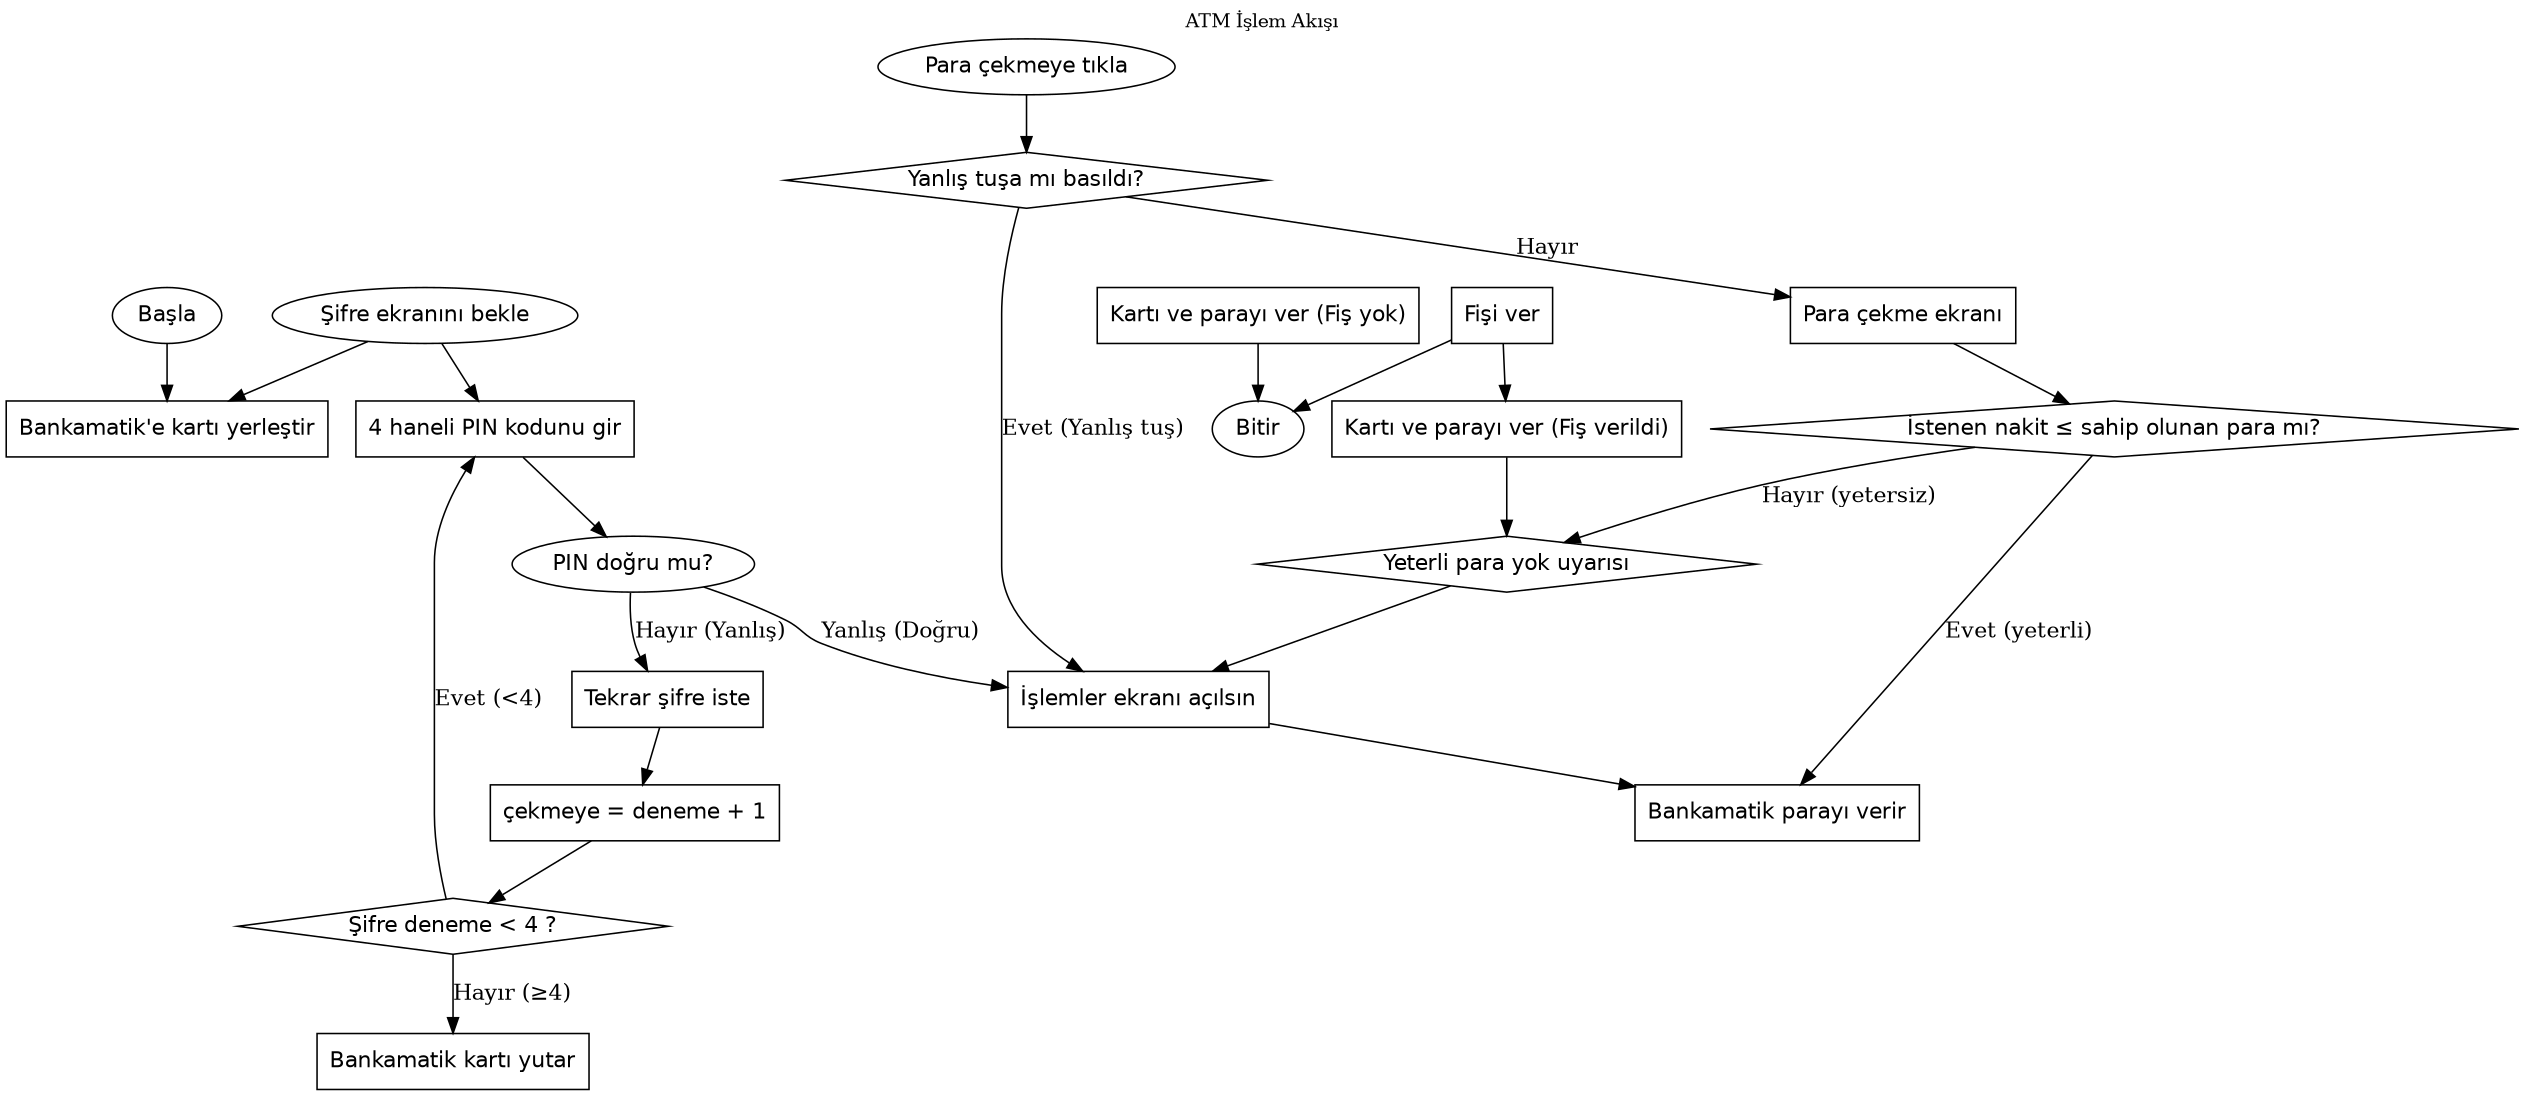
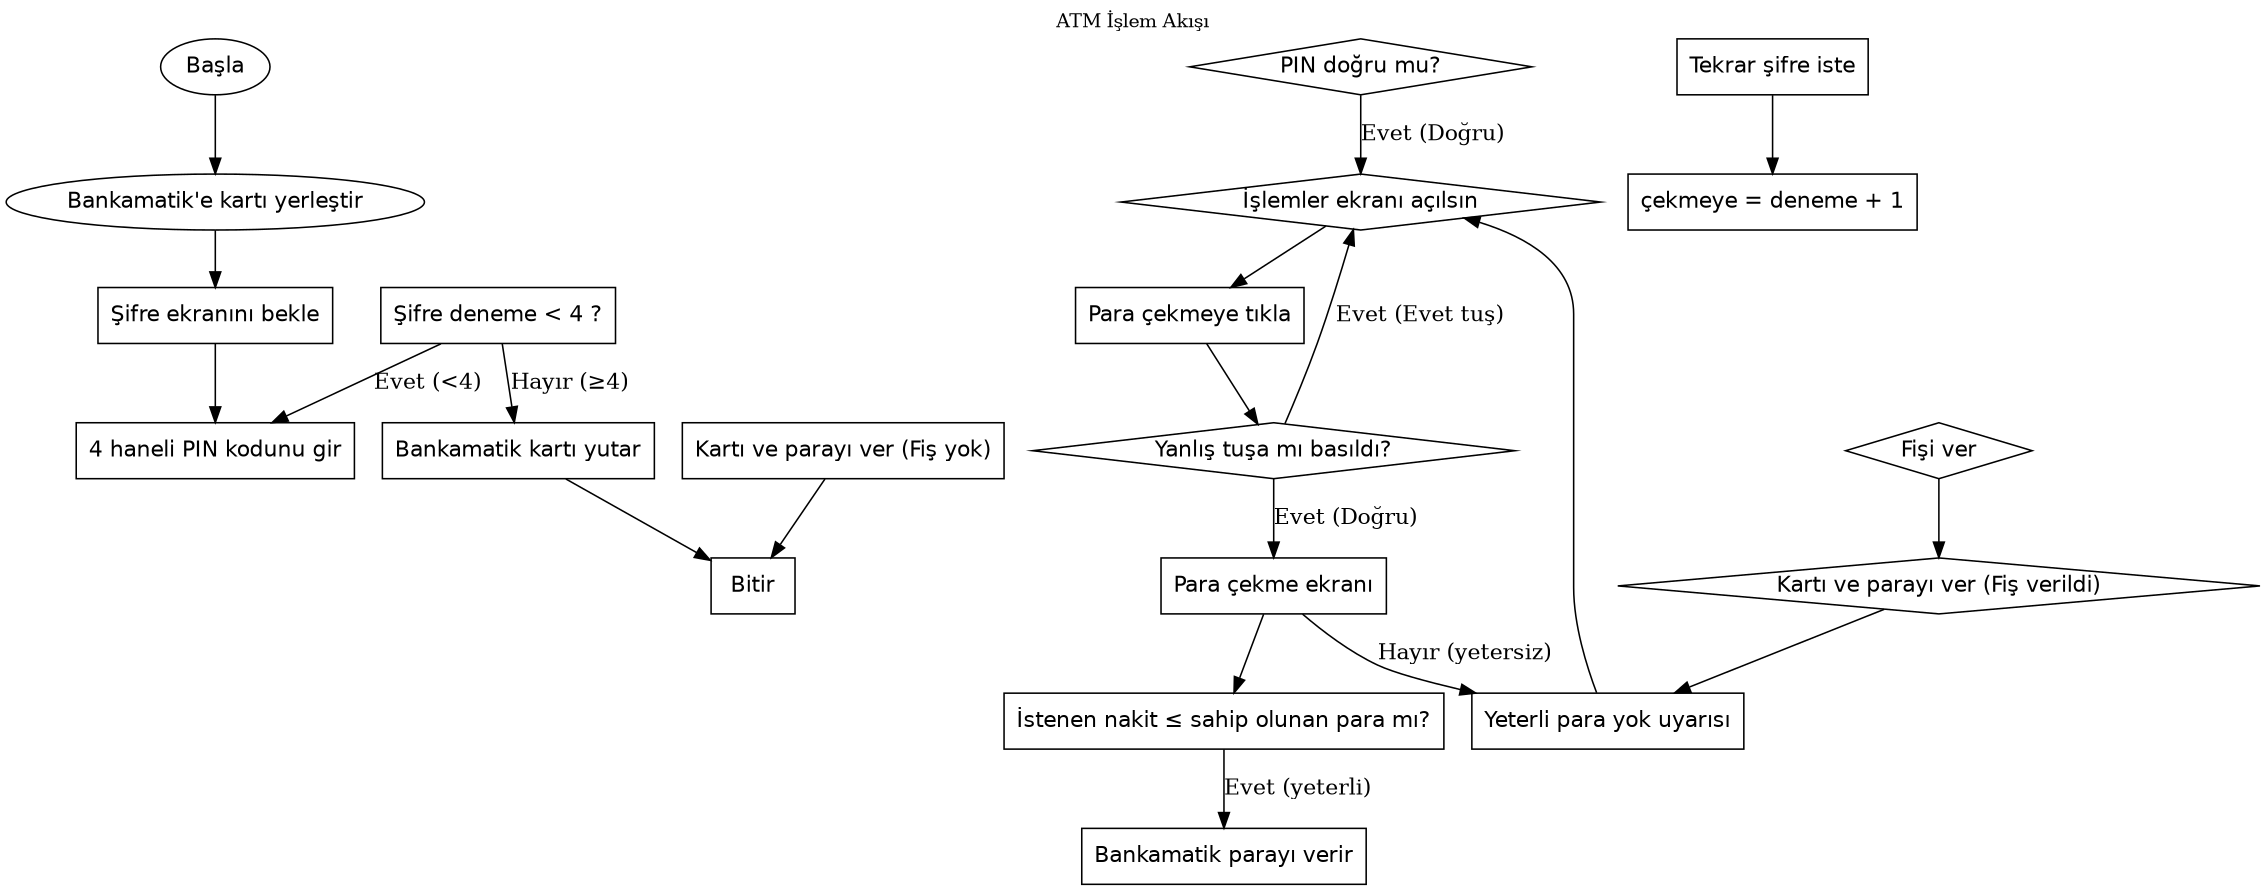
  digraph {
    fontsize=12
    label="ATM İşlem Akışı"
    labelloc=t
    rankdir=TB
    node [fontname=Helvetica shape=box]
    n1 [label="Başla" shape=oval]
-   n2 [label="Bankamatik'e kartı yerleştir"]
-   n3 [label="Şifre ekranını bekle" shape=ellipse]
+   n2 [label="Bankamatik'e kartı yerleştir" shape=ellipse]
+   n3 [label="Şifre ekranını bekle"]
    n4 [label="4 haneli PIN kodunu gir"]
-   n5 [label="PIN doğru mu?" shape=ellipse]
+   n5 [label="PIN doğru mu?" shape=diamond]
    n6 [label="Tekrar şifre iste"]
-   n7 [label="İşlemler ekranı açılsın"]
+   n7 [label="İşlemler ekranı açılsın" shape=diamond]
    n8 [label="çekmeye = deneme + 1"]
-   n9 [label="Para çekmeye tıkla" shape=ellipse]
-   n10 [label="Şifre deneme < 4 ?" shape=diamond]
+   n9 [label="Para çekmeye tıkla"]
+   n10 [label="Şifre deneme < 4 ?"]
    n11 [label="Bankamatik kartı yutar"]
-   n12 [label=Bitir shape=oval]
+   n12 [label=Bitir]
    n13 [label="Yanlış tuşa mı basıldı?" shape=diamond]
    n14 [label="Para çekme ekranı"]
-   n15 [label="İstenen nakit ≤ sahip olunan para mı?" shape=diamond]
+   n15 [label="İstenen nakit ≤ sahip olunan para mı?"]
    n16 [label="Bankamatik parayı verir"]
-   n17 [label="Yeterli para yok uyarısı" shape=diamond]
+   n17 [label="Yeterli para yok uyarısı"]
    n18 [label="Kartı ve parayı ver (Fiş yok)"]
-   n19 [label="Fişi ver"]
-   n20 [label="Kartı ve parayı ver (Fiş verildi)"]
+   n19 [label="Fişi ver" shape=diamond]
+   n20 [label="Kartı ve parayı ver (Fiş verildi)" shape=diamond]
    n1 -> n2
-   n3 -> n2
+   n2 -> n3
    n3 -> n4
-   n4 -> n5
-   n5 -> n6 [label="Hayır (Yanlış)"]
-   n5 -> n7 [label="Yanlış (Doğru)"]
+   n5 -> n7 [label="Evet (Doğru)"]
    n6 -> n8
-   n7 -> n16
-   n8 -> n10
+   n7 -> n9
    n9 -> n13
    n10 -> n4 [label="Evet (<4)"]
    n10 -> n11 [label="Hayır (≥4)"]
-   n19 -> n12
-   n13 -> n7 [label="Evet (Yanlış tuş)"]
-   n13 -> n14 [label="Hayır"]
+   n11 -> n12
+   n13 -> n7 [label="Evet (Evet tuş)"]
+   n13 -> n14 [label="Evet (Doğru)"]
    n14 -> n15
    n15 -> n16 [label="Evet (yeterli)"]
-   n15 -> n17 [label="Hayır (yetersiz)"]
+   n14 -> n17 [label="Hayır (yetersiz)"]
    n17 -> n7
    n18 -> n12
    n19 -> n20
    n20 -> n17
  }
